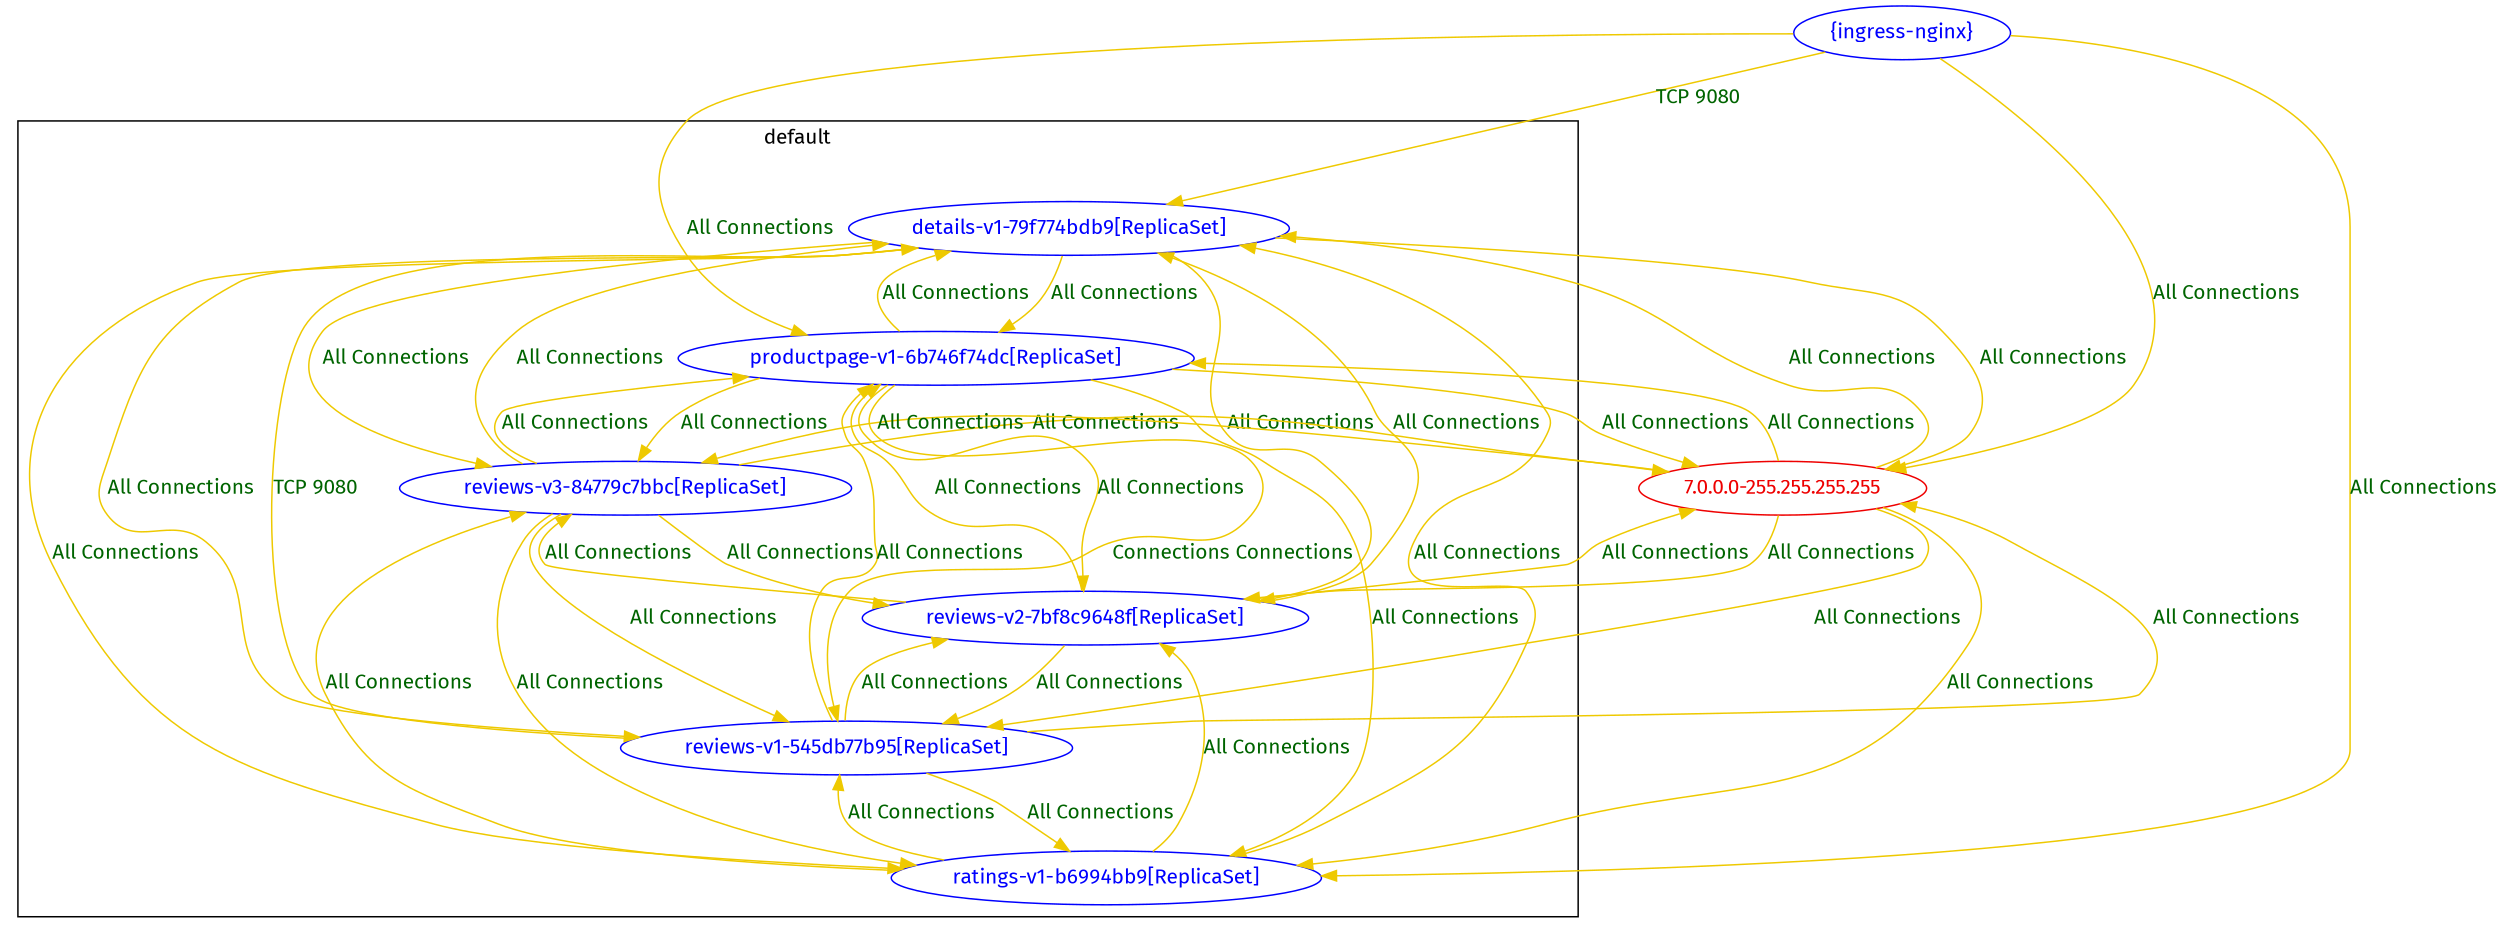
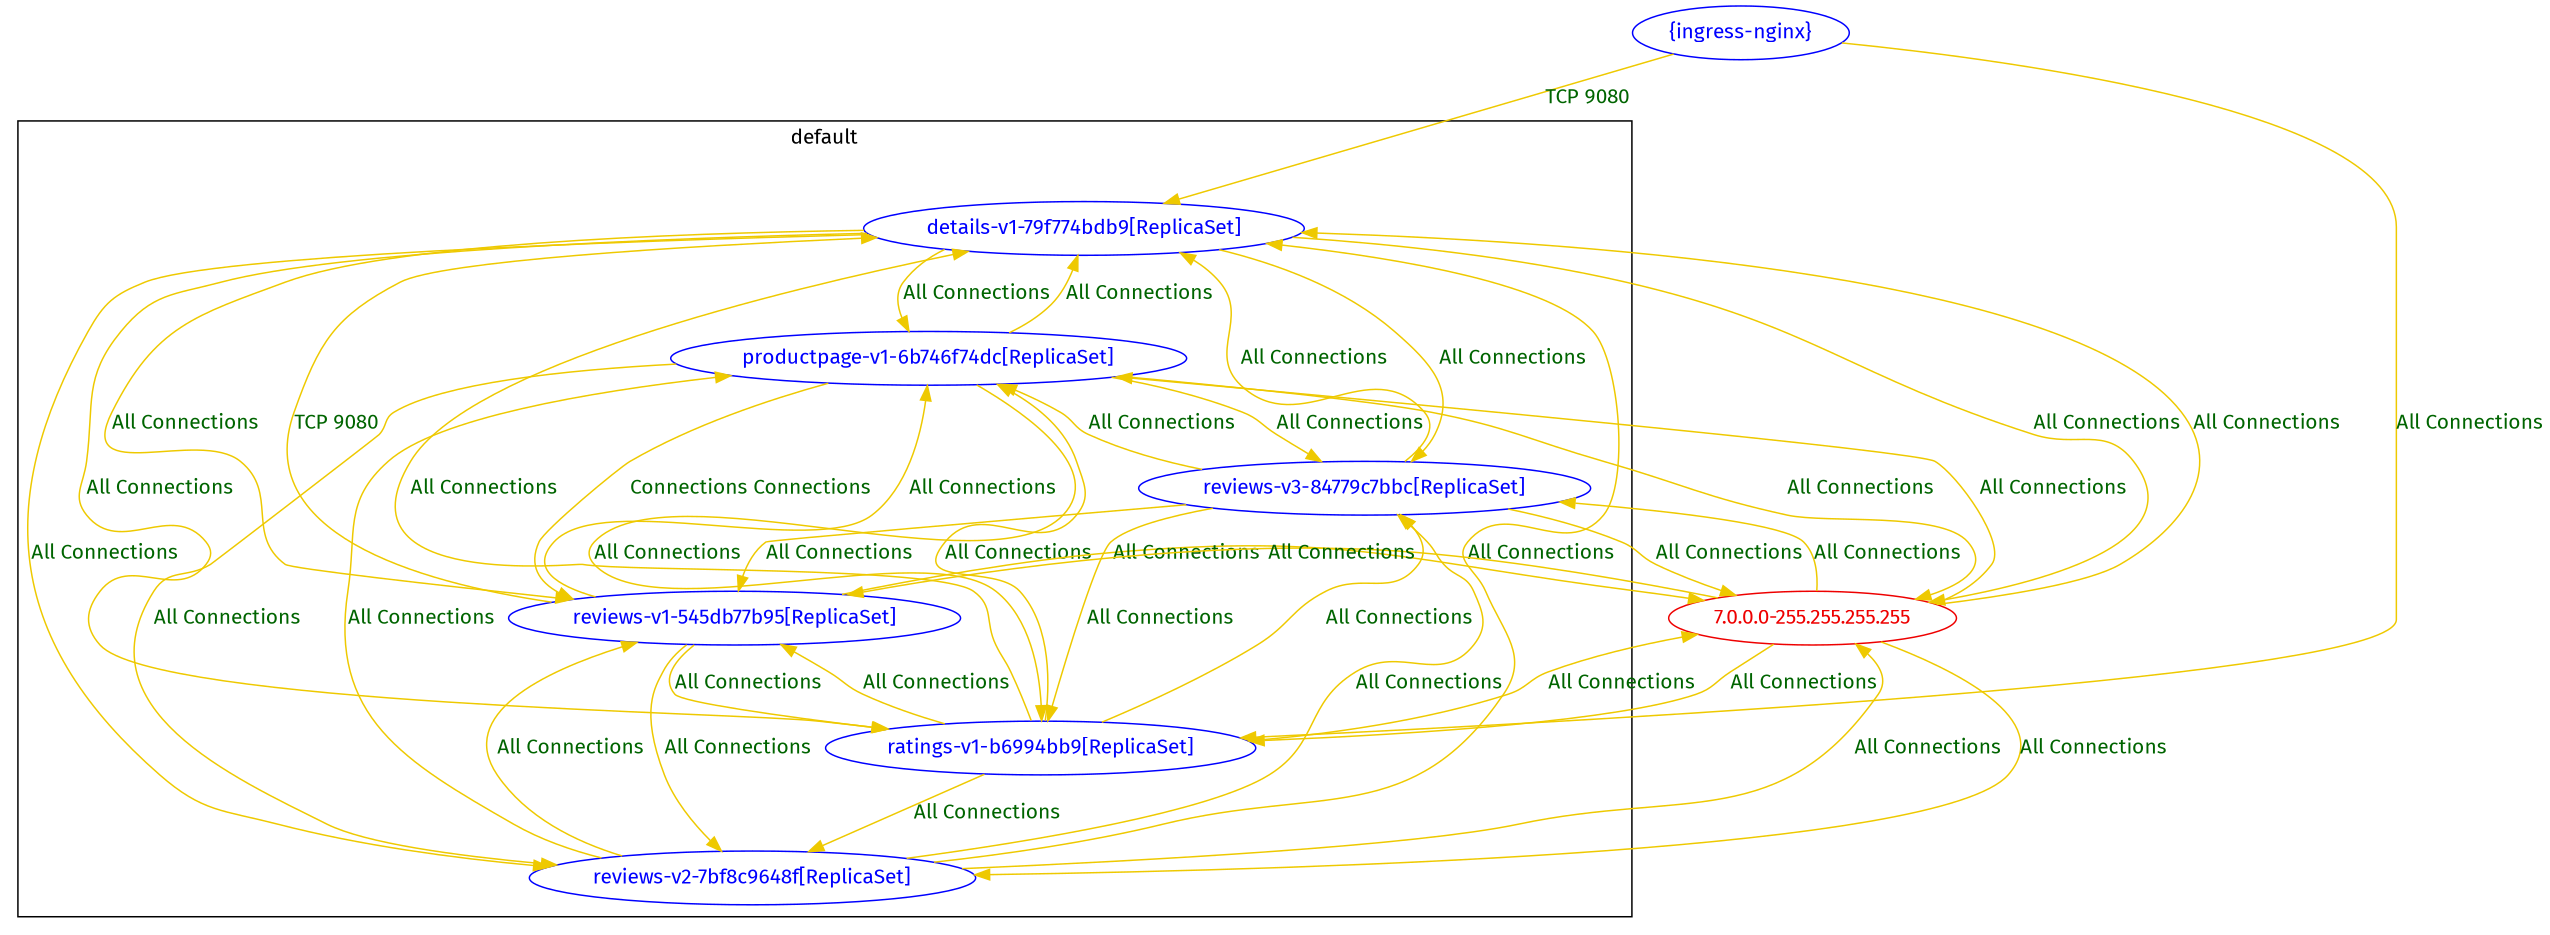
  digraph {
    fontname="Fira Sans"
    node [color=blue fontcolor=blue fontname="Fira Sans"]
    edge [color=gold2 fontcolor=darkgreen fontname="Fira Sans"]
    n1 [label="details-v1-79f774bdb9[ReplicaSet]"]
    n2 [label="productpage-v1-6b746f74dc[ReplicaSet]"]
    n3 [label="ratings-v1-b6994bb9[ReplicaSet]"]
    n4 [label="reviews-v1-545db77b95[ReplicaSet]"]
    n5 [label="reviews-v2-7bf8c9648f[ReplicaSet]"]
    n6 [label="reviews-v3-84779c7bbc[ReplicaSet]"]
    n7 [color=red2 fontcolor=red2 label="7.0.0.0-255.255.255.255"]
    n8 [label="{ingress-nginx}"]
    subgraph cluster_1 {
      label=default
      n1
      n2
      n3
      n4
      n5
      n6
    }
    n1 -> n2 [label="All Connections"]
    n1 -> n3 [label="All Connections"]
    n1 -> n4 [label="All Connections"]
    n1 -> n5 [label="All Connections"]
    n1 -> n6 [label="All Connections"]
    n1 -> n7 [label="All Connections"]
    n2 -> n1 [label="All Connections"]
    n2 -> n3 [label="All Connections"]
    n2 -> n4 [label="Connections Connections"]
    n2 -> n5 [label="All Connections"]
    n2 -> n6 [label="All Connections"]
    n2 -> n7 [label="All Connections"]
    n3 -> n1 [label="All Connections"]
-   n8 -> n2 [label="All Connections"]
+   n3 -> n2 [label="All Connections"]
    n3 -> n4 [label="All Connections"]
    n3 -> n5 [label="All Connections"]
    n3 -> n6 [label="All Connections"]
-   n8 -> n7 [label="All Connections"]
+   n3 -> n7 [label="All Connections"]
    n4 -> n1 [label="TCP 9080"]
    n4 -> n2 [label="All Connections"]
    n4 -> n3 [label="All Connections"]
    n4 -> n5 [label="All Connections"]
    n4 -> n7 [label="All Connections"]
    n5 -> n1 [label="All Connections"]
    n5 -> n2 [label="All Connections"]
    n5 -> n4 [label="All Connections"]
    n5 -> n6 [label="All Connections"]
    n5 -> n7 [label="All Connections"]
    n6 -> n1 [label="All Connections"]
    n6 -> n2 [label="All Connections"]
    n6 -> n3 [label="All Connections"]
    n6 -> n4 [label="All Connections"]
-   n6 -> n5 [label="All Connections"]
    n6 -> n7 [label="All Connections"]
    n7 -> n1 [label="All Connections"]
    n7 -> n2 [label="All Connections"]
    n7 -> n3 [label="All Connections"]
    n7 -> n4 [label="All Connections"]
    n7 -> n5 [label="All Connections"]
    n7 -> n6 [label="All Connections"]
    n8 -> n1 [label="TCP 9080"]
    n8 -> n3 [label="All Connections"]
  }
